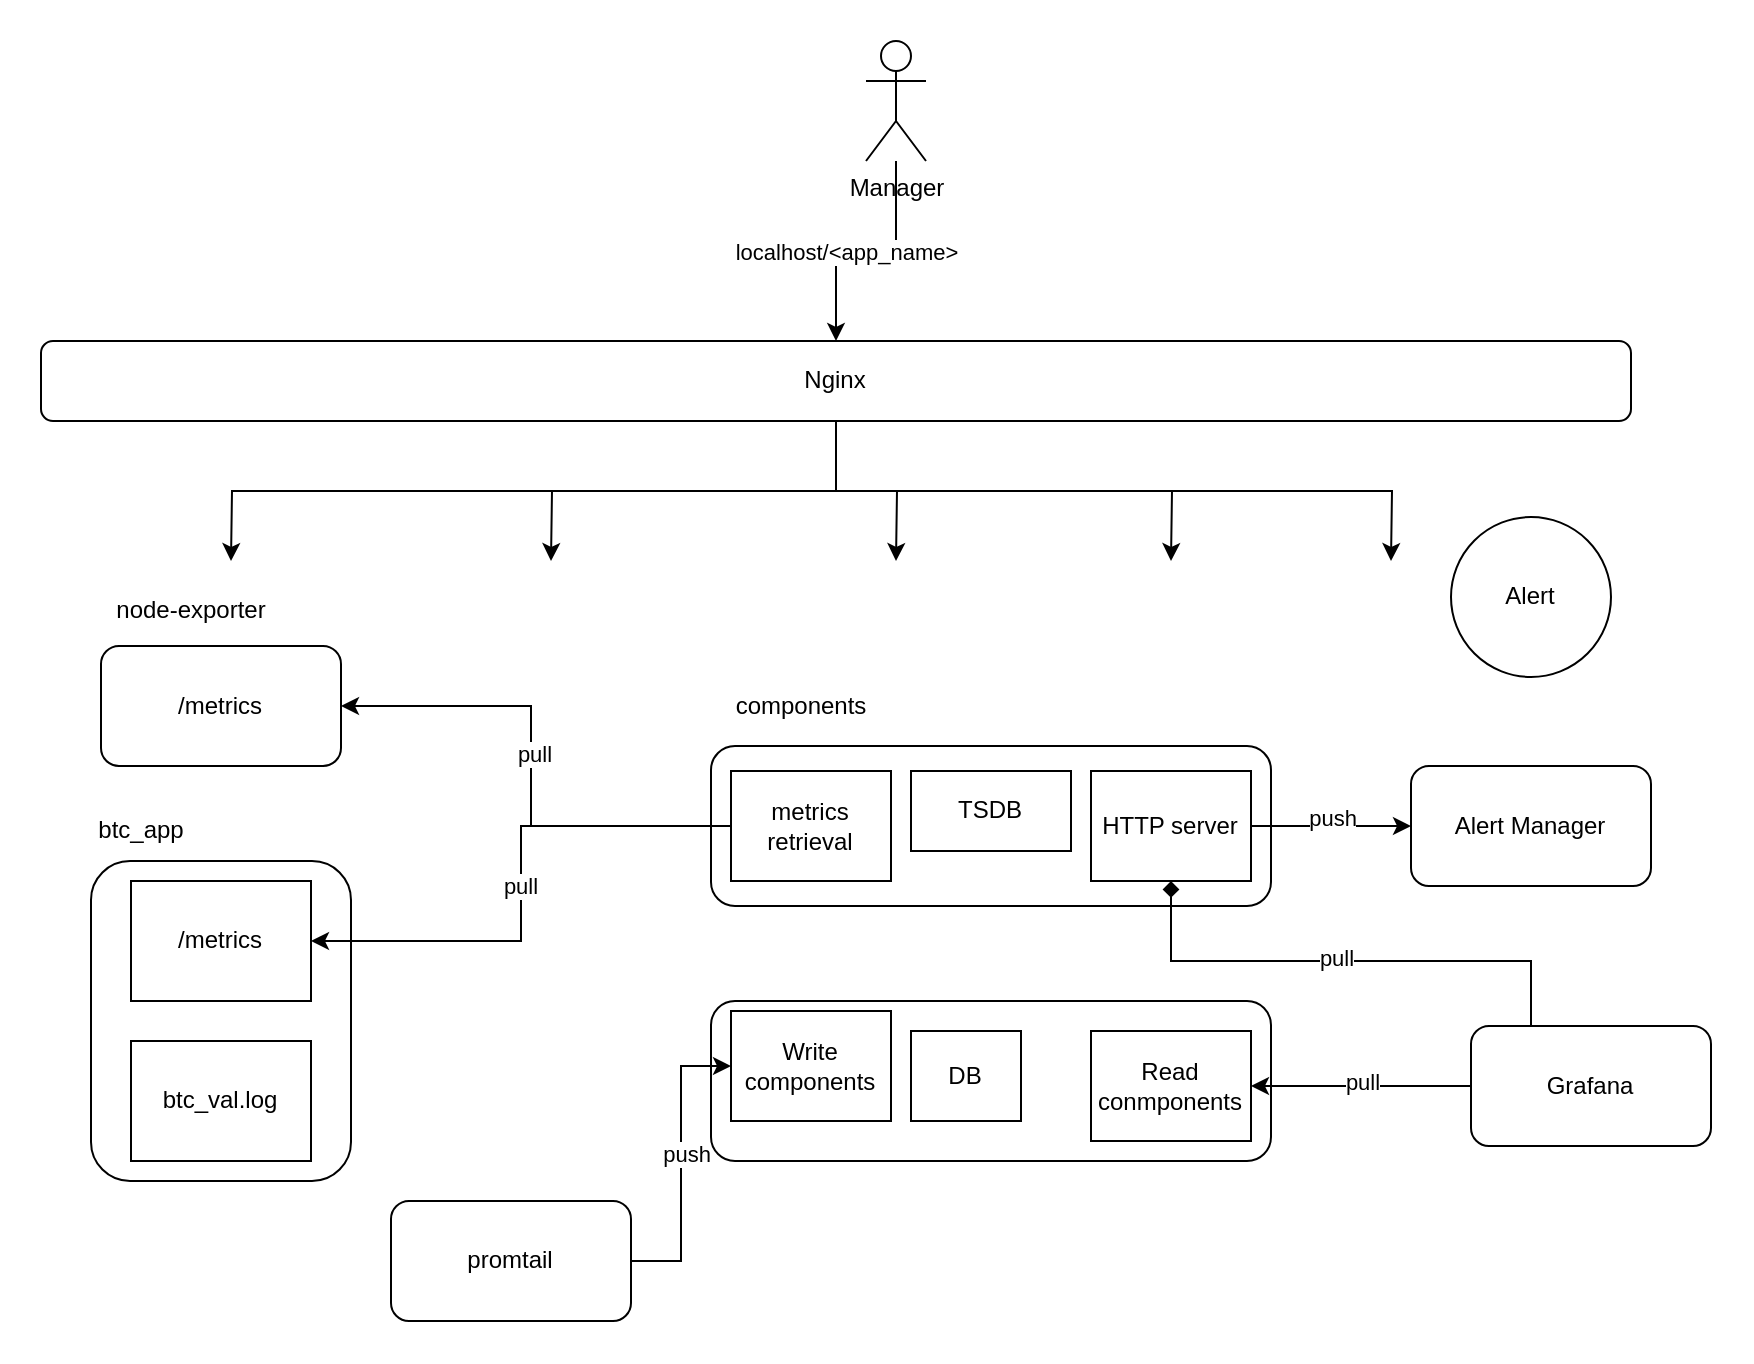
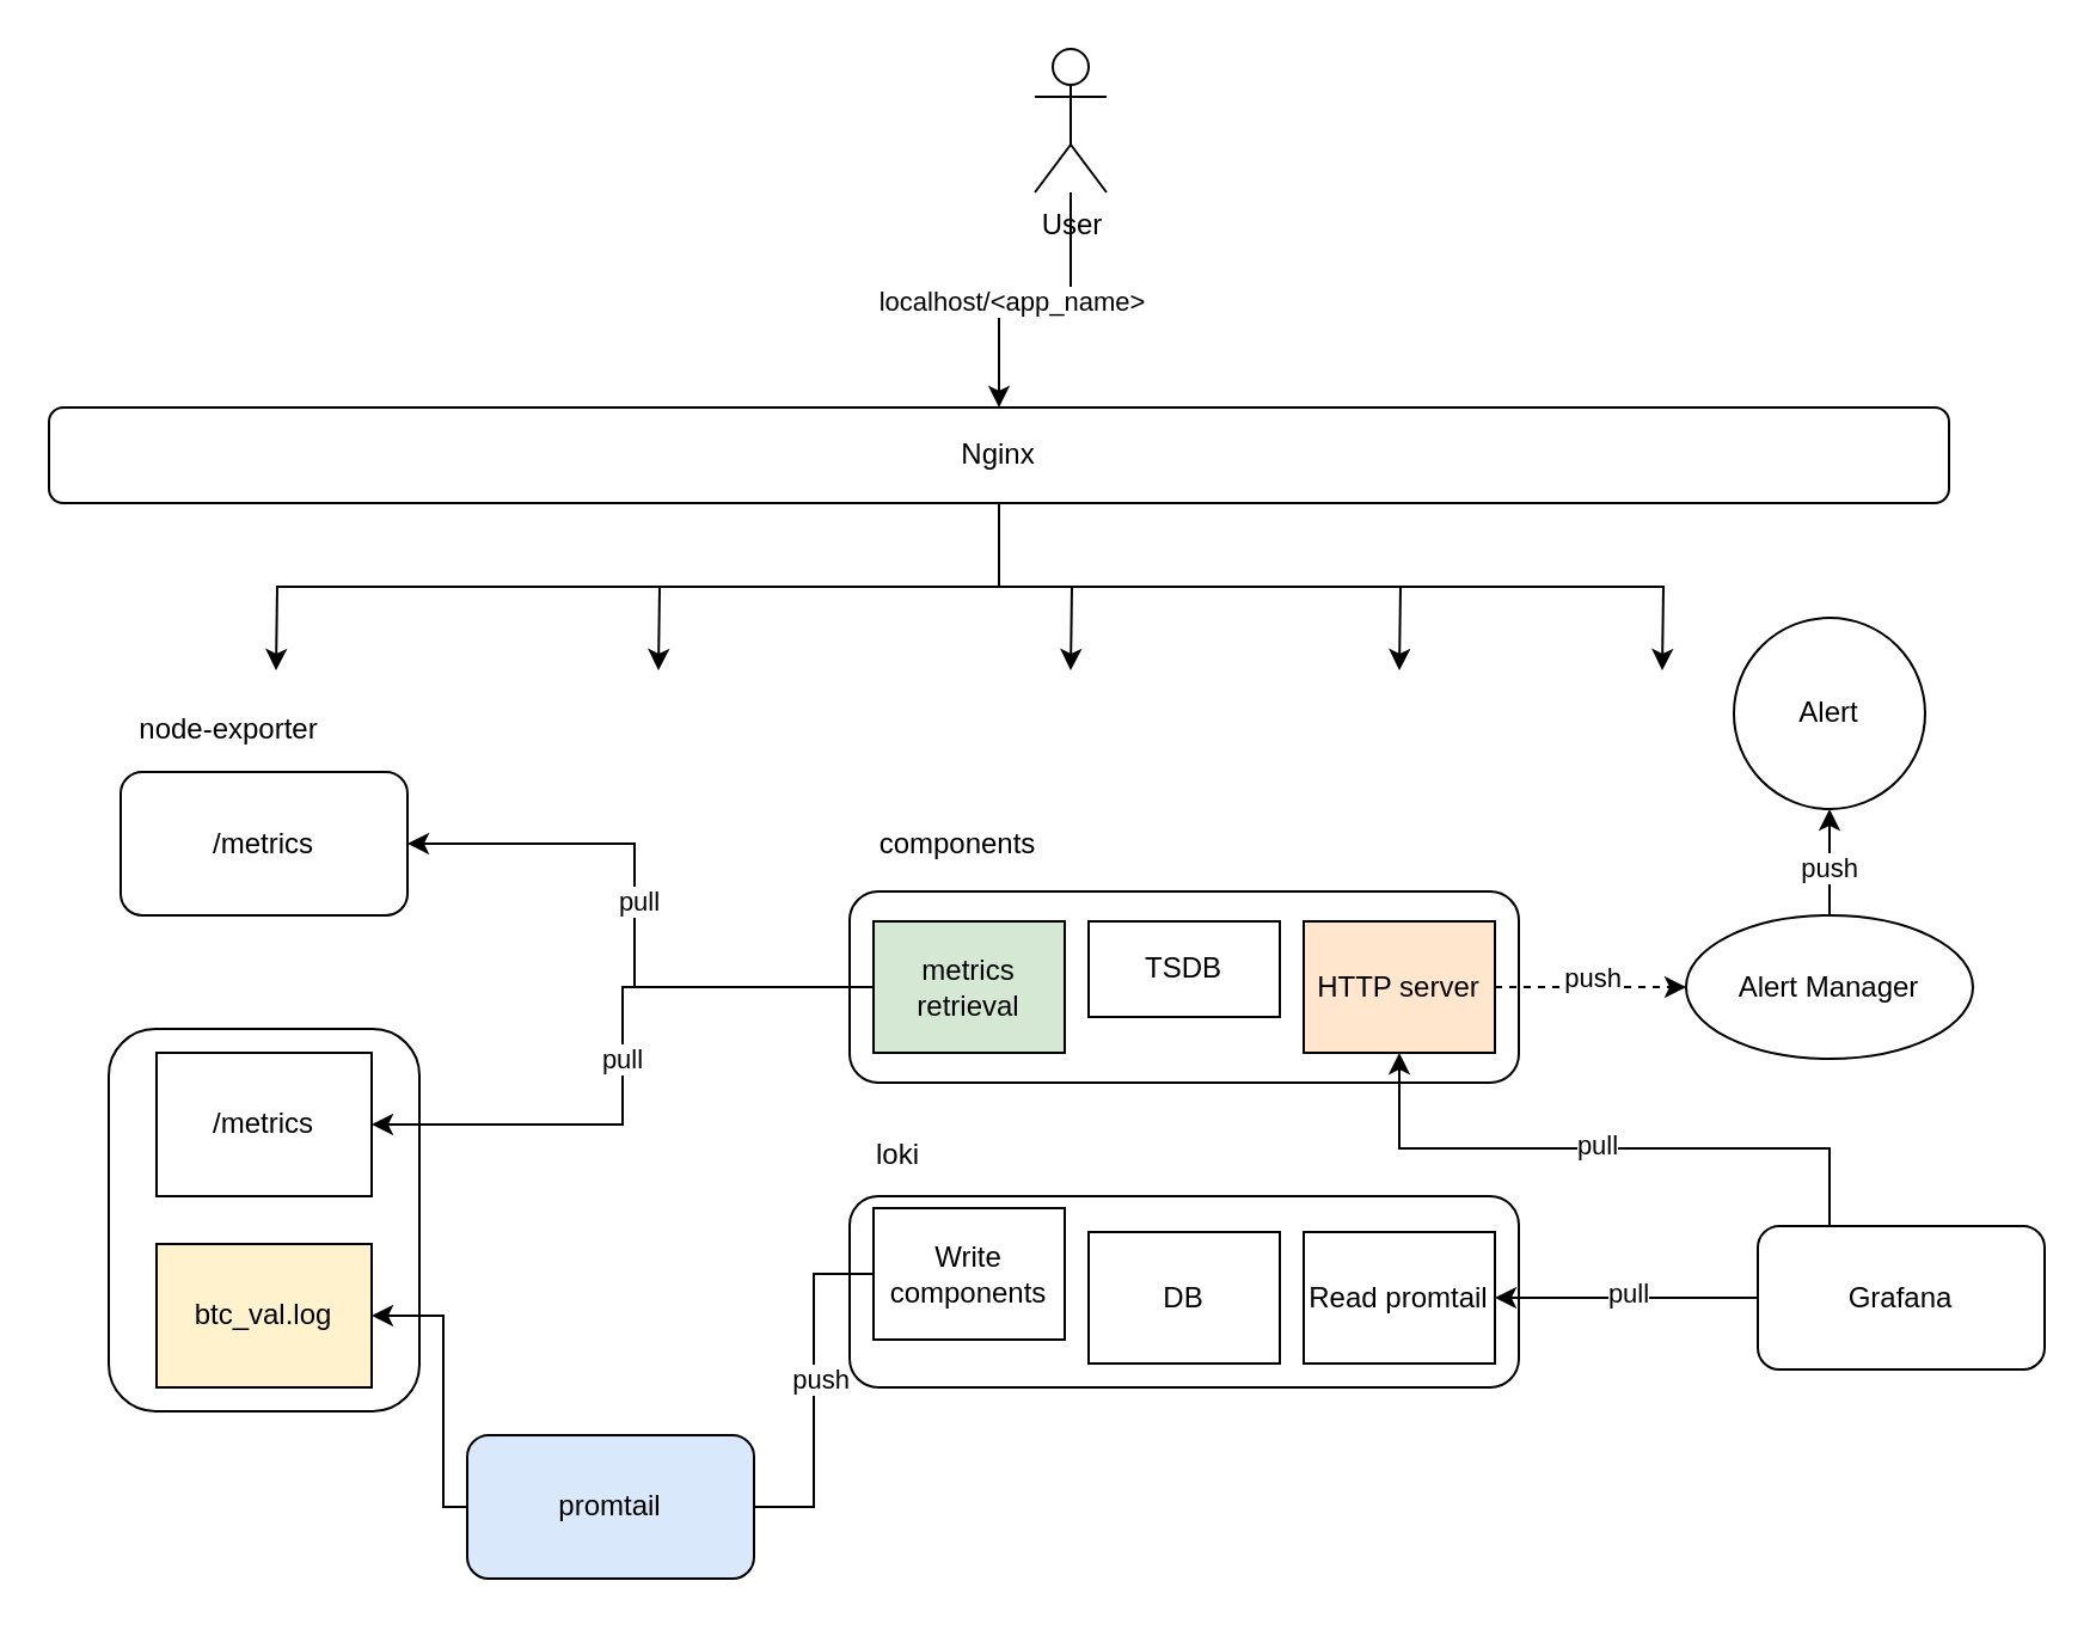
  <mxCell id="0" />
  <mxCell id="1" parent="0" />
  <mxCell id="2" value="" style="rounded=1;whiteSpace=wrap;html=1;" parent="1" vertex="1"><mxGeometry x="45" y="430" width="130" height="160" as="geometry" /></mxCell>
- <mxCell id="3" value="btc_app" style="text;html=1;align=center;verticalAlign=middle;resizable=0;points=[];autosize=1;strokeColor=none;fillColor=none;" parent="1" vertex="1"><mxGeometry x="35" y="400" width="70" height="30" as="geometry" /></mxCell>
  <mxCell id="4" value="/metrics" style="rounded=0;whiteSpace=wrap;html=1;" parent="1" vertex="1"><mxGeometry x="65" y="440" width="90" height="60" as="geometry" /></mxCell>
- <mxCell id="5" value="btc_val.log" style="rounded=0;whiteSpace=wrap;html=1;" parent="1" vertex="1"><mxGeometry x="65" y="520" width="90" height="60" as="geometry" /></mxCell>
- <mxCell id="7" value="promtail" style="rounded=1;whiteSpace=wrap;html=1;" parent="1" vertex="1"><mxGeometry x="195" y="600" width="120" height="60" as="geometry" /></mxCell>
+ <mxCell id="5" value="btc_val.log" style="rounded=0;whiteSpace=wrap;html=1;fillColor=#fff2cc;" parent="1" vertex="1"><mxGeometry x="65" y="520" width="90" height="60" as="geometry" /></mxCell>
+ <mxCell id="6" style="edgeStyle=orthogonalEdgeStyle;rounded=0;orthogonalLoop=1;jettySize=auto;html=1;entryX=1;entryY=0.5;entryDx=0;entryDy=0;" edge="1" parent="1" source="7" target="5"><mxGeometry relative="1" as="geometry"><Array as="points"><mxPoint x="185" y="630" /><mxPoint x="185" y="550" /></Array></mxGeometry></mxCell>
+ <mxCell id="7" value="promtail" style="rounded=1;whiteSpace=wrap;html=1;fillColor=#dae8fc;" parent="1" vertex="1"><mxGeometry x="195" y="600" width="120" height="60" as="geometry" /></mxCell>
  <mxCell id="8" value="" style="rounded=1;whiteSpace=wrap;html=1;" parent="1" vertex="1"><mxGeometry x="355" y="372.5" width="280" height="80" as="geometry" /></mxCell>
  <mxCell id="9" value="components" style="text;html=1;align=center;verticalAlign=middle;resizable=0;points=[];autosize=1;strokeColor=none;fillColor=none;" parent="1" vertex="1"><mxGeometry x="355" y="338" width="90" height="30" as="geometry" /></mxCell>
  <mxCell id="10" style="edgeStyle=orthogonalEdgeStyle;rounded=0;orthogonalLoop=1;jettySize=auto;html=1;entryX=1;entryY=0.5;entryDx=0;entryDy=0;" edge="1" parent="1" source="14" target="4"><mxGeometry relative="1" as="geometry"><Array as="points"><mxPoint x="260" y="413" /><mxPoint x="260" y="470" /></Array></mxGeometry></mxCell>
  <mxCell id="11" value="pull" style="edgeLabel;html=1;align=center;verticalAlign=middle;resizable=0;points=[];" vertex="1" connectable="0" parent="10"><mxGeometry x="0.009" y="-1" relative="1" as="geometry"><mxPoint as="offset" /></mxGeometry></mxCell>
  <mxCell id="12" style="edgeStyle=orthogonalEdgeStyle;rounded=0;orthogonalLoop=1;jettySize=auto;html=1;entryX=1;entryY=0.5;entryDx=0;entryDy=0;" edge="1" parent="1" source="14" target="33"><mxGeometry relative="1" as="geometry"><Array as="points"><mxPoint x="265" y="413" /><mxPoint x="265" y="353" /></Array></mxGeometry></mxCell>
  <mxCell id="13" value="pull" style="edgeLabel;html=1;align=center;verticalAlign=middle;resizable=0;points=[];" vertex="1" connectable="0" parent="12"><mxGeometry x="0.07" y="-1" relative="1" as="geometry"><mxPoint as="offset" /></mxGeometry></mxCell>
- <mxCell id="14" value="metrics retrieval" style="rounded=0;whiteSpace=wrap;html=1;" parent="1" vertex="1"><mxGeometry x="365" y="385" width="80" height="55" as="geometry" /></mxCell>
+ <mxCell id="14" value="metrics retrieval" style="rounded=0;whiteSpace=wrap;html=1;fillColor=#d5e8d4;" parent="1" vertex="1"><mxGeometry x="365" y="385" width="80" height="55" as="geometry" /></mxCell>
  <mxCell id="15" value="TSDB" style="rounded=0;whiteSpace=wrap;html=1;" parent="1" vertex="1"><mxGeometry x="455" y="385" width="80" height="40" as="geometry" /></mxCell>
- <mxCell id="16" style="edgeStyle=orthogonalEdgeStyle;rounded=0;orthogonalLoop=1;jettySize=auto;html=1;entryX=0;entryY=0.5;entryDx=0;entryDy=0;" edge="1" parent="1" source="18" target="31"><mxGeometry relative="1" as="geometry" /></mxCell>
+ <mxCell id="16" style="edgeStyle=orthogonalEdgeStyle;rounded=0;orthogonalLoop=1;jettySize=auto;html=1;entryX=0;entryY=0.5;entryDx=0;entryDy=0;dashed=1;" edge="1" parent="1" source="18" target="31"><mxGeometry relative="1" as="geometry" /></mxCell>
  <mxCell id="17" value="push" style="edgeLabel;html=1;align=center;verticalAlign=middle;resizable=0;points=[];" vertex="1" connectable="0" parent="16"><mxGeometry x="0.009" y="4" relative="1" as="geometry"><mxPoint as="offset" /></mxGeometry></mxCell>
- <mxCell id="18" value="HTTP server" style="rounded=0;whiteSpace=wrap;html=1;" parent="1" vertex="1"><mxGeometry x="545" y="385" width="80" height="55" as="geometry" /></mxCell>
+ <mxCell id="18" value="HTTP server" style="rounded=0;whiteSpace=wrap;html=1;fillColor=#ffe6cc;" parent="1" vertex="1"><mxGeometry x="545" y="385" width="80" height="55" as="geometry" /></mxCell>
  <mxCell id="19" value="" style="rounded=1;whiteSpace=wrap;html=1;" parent="1" vertex="1"><mxGeometry x="355" y="500" width="280" height="80" as="geometry" /></mxCell>
+ <mxCell id="20" value="loki" style="text;html=1;align=center;verticalAlign=middle;resizable=0;points=[];autosize=1;strokeColor=none;fillColor=none;" parent="1" vertex="1"><mxGeometry x="355" y="468" width="40" height="30" as="geometry" /></mxCell>
  <mxCell id="21" value="Write components" style="rounded=0;whiteSpace=wrap;html=1;" parent="1" vertex="1"><mxGeometry x="365" y="505" width="80" height="55" as="geometry" /></mxCell>
- <mxCell id="22" value="DB" style="rounded=0;whiteSpace=wrap;html=1;" parent="1" vertex="1"><mxGeometry x="455" y="515" width="55" height="45" as="geometry" /></mxCell>
- <mxCell id="23" value="Read conmponents" style="rounded=0;whiteSpace=wrap;html=1;" parent="1" vertex="1"><mxGeometry x="545" y="515" width="80" height="55" as="geometry" /></mxCell>
- <mxCell id="24" style="edgeStyle=orthogonalEdgeStyle;rounded=0;orthogonalLoop=1;jettySize=auto;html=1;entryX=0.5;entryY=1;entryDx=0;entryDy=0;endArrow=diamond;" edge="1" parent="1" source="28" target="18"><mxGeometry relative="1" as="geometry"><Array as="points"><mxPoint x="765" y="480" /><mxPoint x="585" y="480" /></Array></mxGeometry></mxCell>
+ <mxCell id="22" value="DB" style="rounded=0;whiteSpace=wrap;html=1;" parent="1" vertex="1"><mxGeometry x="455" y="515" width="80" height="55" as="geometry" /></mxCell>
+ <mxCell id="23" value="Read promtail" style="rounded=0;whiteSpace=wrap;html=1;" parent="1" vertex="1"><mxGeometry x="545" y="515" width="80" height="55" as="geometry" /></mxCell>
+ <mxCell id="24" style="edgeStyle=orthogonalEdgeStyle;rounded=0;orthogonalLoop=1;jettySize=auto;html=1;entryX=0.5;entryY=1;entryDx=0;entryDy=0;" edge="1" parent="1" source="28" target="18"><mxGeometry relative="1" as="geometry"><Array as="points"><mxPoint x="765" y="480" /><mxPoint x="585" y="480" /></Array></mxGeometry></mxCell>
  <mxCell id="25" value="pull" style="edgeLabel;html=1;align=center;verticalAlign=middle;resizable=0;points=[];" vertex="1" connectable="0" parent="24"><mxGeometry x="0.032" y="-2" relative="1" as="geometry"><mxPoint as="offset" /></mxGeometry></mxCell>
  <mxCell id="26" style="edgeStyle=orthogonalEdgeStyle;rounded=0;orthogonalLoop=1;jettySize=auto;html=1;entryX=1;entryY=0.5;entryDx=0;entryDy=0;" edge="1" parent="1" source="28" target="23"><mxGeometry relative="1" as="geometry" /></mxCell>
  <mxCell id="27" value="pull" style="edgeLabel;html=1;align=center;verticalAlign=middle;resizable=0;points=[];" vertex="1" connectable="0" parent="26"><mxGeometry x="-0.009" y="-2" relative="1" as="geometry"><mxPoint as="offset" /></mxGeometry></mxCell>
  <mxCell id="28" value="Grafana" style="rounded=1;whiteSpace=wrap;html=1;" parent="1" vertex="1"><mxGeometry x="735" y="512.5" width="120" height="60" as="geometry" /></mxCell>
- <mxCell id="31" value="Alert Manager" style="rounded=1;whiteSpace=wrap;html=1;" parent="1" vertex="1"><mxGeometry x="705" y="382.5" width="120" height="60" as="geometry" /></mxCell>
+ <mxCell id="29" style="edgeStyle=orthogonalEdgeStyle;rounded=0;orthogonalLoop=1;jettySize=auto;html=1;entryX=0.5;entryY=1;entryDx=0;entryDy=0;" parent="1" source="31" target="32" edge="1"><mxGeometry relative="1" as="geometry" /></mxCell>
+ <mxCell id="30" value="push" style="edgeLabel;html=1;align=center;verticalAlign=middle;resizable=0;points=[];" vertex="1" connectable="0" parent="29"><mxGeometry x="-0.103" y="1" relative="1" as="geometry"><mxPoint as="offset" /></mxGeometry></mxCell>
+ <mxCell id="31" value="Alert Manager" style="ellipse;whiteSpace=wrap;html=1;" parent="1" vertex="1"><mxGeometry x="705" y="382.5" width="120" height="60" as="geometry" /></mxCell>
  <mxCell id="32" value="Alert" style="ellipse;whiteSpace=wrap;html=1;aspect=fixed;" parent="1" vertex="1"><mxGeometry x="725" y="258" width="80" height="80" as="geometry" /></mxCell>
  <mxCell id="33" value="/metrics" style="rounded=1;whiteSpace=wrap;html=1;" parent="1" vertex="1"><mxGeometry x="50" y="322.5" width="120" height="60" as="geometry" /></mxCell>
  <mxCell id="34" value="node-exporter" style="text;html=1;align=center;verticalAlign=middle;resizable=0;points=[];autosize=1;strokeColor=none;fillColor=none;" parent="1" vertex="1"><mxGeometry x="45" y="290" width="100" height="30" as="geometry" /></mxCell>
  <mxCell id="35" style="edgeStyle=orthogonalEdgeStyle;rounded=0;orthogonalLoop=1;jettySize=auto;html=1;" parent="1" source="40" edge="1"><mxGeometry relative="1" as="geometry"><mxPoint x="115" y="280" as="targetPoint" /></mxGeometry></mxCell>
  <mxCell id="36" style="edgeStyle=orthogonalEdgeStyle;rounded=0;orthogonalLoop=1;jettySize=auto;html=1;" parent="1" source="40" edge="1"><mxGeometry relative="1" as="geometry"><mxPoint x="447.5" y="280" as="targetPoint" /></mxGeometry></mxCell>
  <mxCell id="37" style="edgeStyle=orthogonalEdgeStyle;rounded=0;orthogonalLoop=1;jettySize=auto;html=1;" parent="1" source="40" edge="1"><mxGeometry relative="1" as="geometry"><mxPoint x="585" y="280" as="targetPoint" /></mxGeometry></mxCell>
  <mxCell id="38" style="edgeStyle=orthogonalEdgeStyle;rounded=0;orthogonalLoop=1;jettySize=auto;html=1;" parent="1" source="40" edge="1"><mxGeometry relative="1" as="geometry"><mxPoint x="275" y="280" as="targetPoint" /></mxGeometry></mxCell>
  <mxCell id="39" style="edgeStyle=orthogonalEdgeStyle;rounded=0;orthogonalLoop=1;jettySize=auto;html=1;" parent="1" source="40" edge="1"><mxGeometry relative="1" as="geometry"><mxPoint x="695" y="280" as="targetPoint" /></mxGeometry></mxCell>
  <mxCell id="40" value="Nginx" style="rounded=1;whiteSpace=wrap;html=1;" parent="1" vertex="1"><mxGeometry x="20" y="170" width="795" height="40" as="geometry" /></mxCell>
  <mxCell id="41" style="edgeStyle=orthogonalEdgeStyle;rounded=0;orthogonalLoop=1;jettySize=auto;html=1;entryX=0.5;entryY=0;entryDx=0;entryDy=0;" parent="1" source="43" target="40" edge="1"><mxGeometry relative="1" as="geometry" /></mxCell>
  <mxCell id="42" value="localhost/&amp;lt;app_name&amp;gt;" style="edgeLabel;html=1;align=center;verticalAlign=middle;resizable=0;points=[];" vertex="1" connectable="0" parent="41"><mxGeometry x="0.168" relative="1" as="geometry"><mxPoint as="offset" /></mxGeometry></mxCell>
- <mxCell id="43" value="Manager" style="shape=umlActor;verticalLabelPosition=bottom;verticalAlign=top;html=1;outlineConnect=0;" parent="1" vertex="1"><mxGeometry x="432.5" y="20" width="30" height="60" as="geometry" /></mxCell>
- <mxCell id="44" style="edgeStyle=orthogonalEdgeStyle;rounded=0;orthogonalLoop=1;jettySize=auto;html=1;entryX=0;entryY=0.5;entryDx=0;entryDy=0;" edge="1" parent="1" source="7" target="21"><mxGeometry relative="1" as="geometry" /></mxCell>
+ <mxCell id="43" value="User" style="shape=umlActor;verticalLabelPosition=bottom;verticalAlign=top;html=1;outlineConnect=0;" parent="1" vertex="1"><mxGeometry x="432.5" y="20" width="30" height="60" as="geometry" /></mxCell>
+ <mxCell id="44" style="edgeStyle=orthogonalEdgeStyle;rounded=0;orthogonalLoop=1;jettySize=auto;html=1;entryX=0;entryY=0.5;entryDx=0;entryDy=0;endArrow=none;" edge="1" parent="1" source="7" target="21"><mxGeometry relative="1" as="geometry" /></mxCell>
  <mxCell id="45" value="push" style="edgeLabel;html=1;align=center;verticalAlign=middle;resizable=0;points=[];" vertex="1" connectable="0" parent="44"><mxGeometry x="-0.197" y="-2" relative="1" as="geometry"><mxPoint y="-20" as="offset" /></mxGeometry></mxCell>
